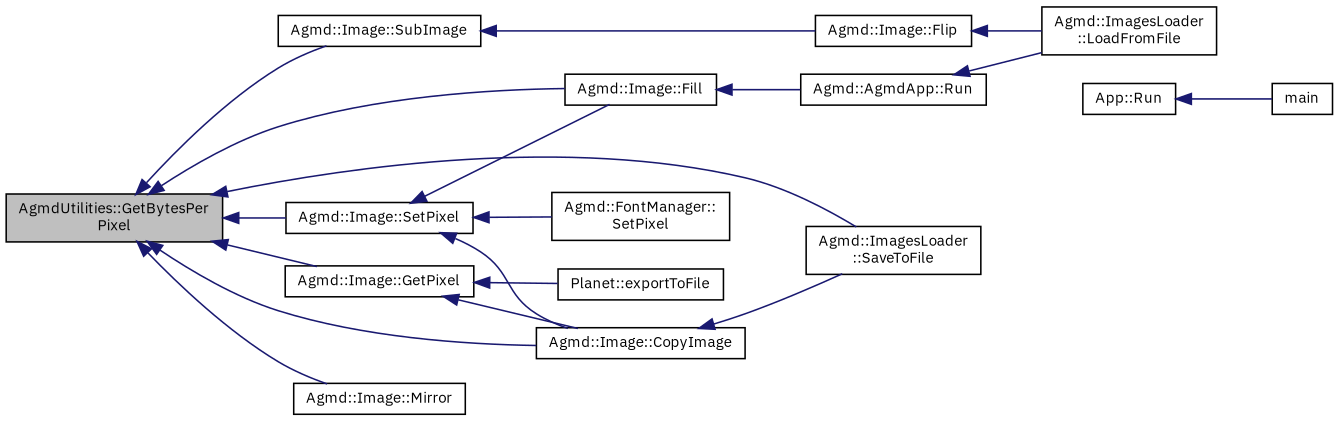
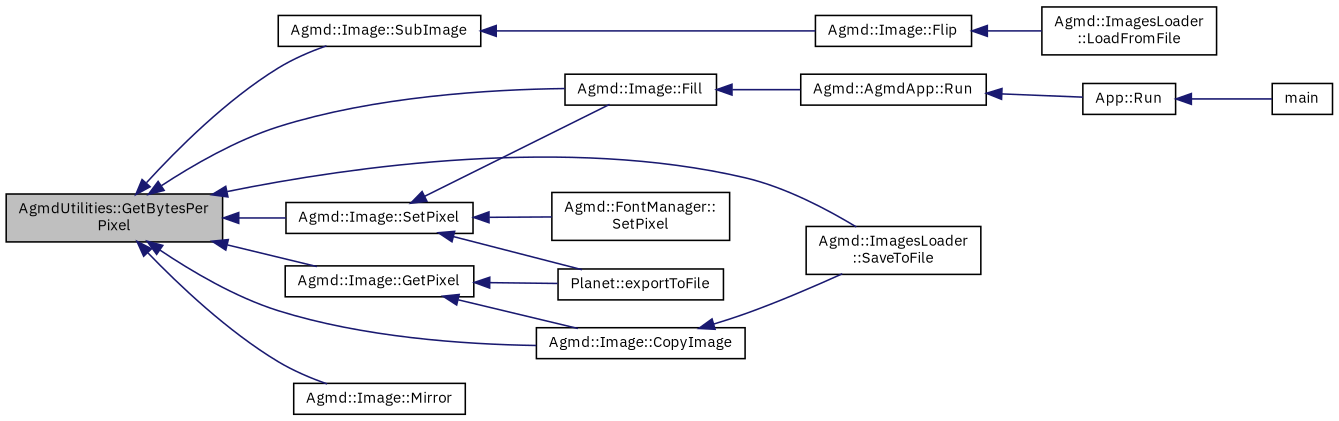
  digraph {
    fontname="IBM Plex Sans"
    rankdir=LR
    node [color=black fillcolor=white fontname="IBM Plex Sans" fontsize=10 shape=record style=filled]
    edge [color=midnightblue dir=back fontname="IBM Plex Sans" fontsize=10 labelfontname=Helvetica labelfontsize=10 style=solid]
    n1 [fillcolor=grey75 fontcolor=black height=0.2 label="AgmdUtilities::GetBytesPer\lPixel" width=0.4]
    n2 [height=0.2 label="Agmd::Image::Fill" width=0.4]
    n3 [height=0.2 label="Agmd::Image::SetPixel" width=0.4]
    n4 [height=0.2 label="Agmd::Image::CopyImage" width=0.4]
    n5 [height=0.2 label="Agmd::ImagesLoader\l::SaveToFile" width=0.4]
    n6 [height=0.2 label="Agmd::Image::GetPixel" width=0.4]
    n7 [height=0.2 label="Agmd::Image::SubImage" width=0.4]
    n8 [height=0.2 label="Agmd::Image::Mirror" width=0.4]
    n9 [height=0.2 label="Agmd::AgmdApp::Run" width=0.4]
    n10 [height=0.2 label="Agmd::FontManager::\lSetPixel" width=0.4]
    n11 [height=0.2 label="Planet::exportToFile" width=0.4]
    n12 [height=0.2 label="Agmd::Image::Flip" width=0.4]
    n13 [height=0.2 label="Agmd::ImagesLoader\l::LoadFromFile" width=0.4]
    n14 [height=0.2 label="App::Run" width=0.4]
    n15 [height=0.2 label=main width=0.4]
    n1 -> n2
    n1 -> n3
    n1 -> n4
    n1 -> n5
    n1 -> n6
    n1 -> n7
    n1 -> n8
    n2 -> n9
    n3 -> n2
-   n3 -> n4
+   n3 -> n11
    n3 -> n10
    n4 -> n5
    n6 -> n4
    n6 -> n11
    n7 -> n12
-   n9 -> n13
+   n9 -> n14
    n12 -> n13
    n14 -> n15
  }
